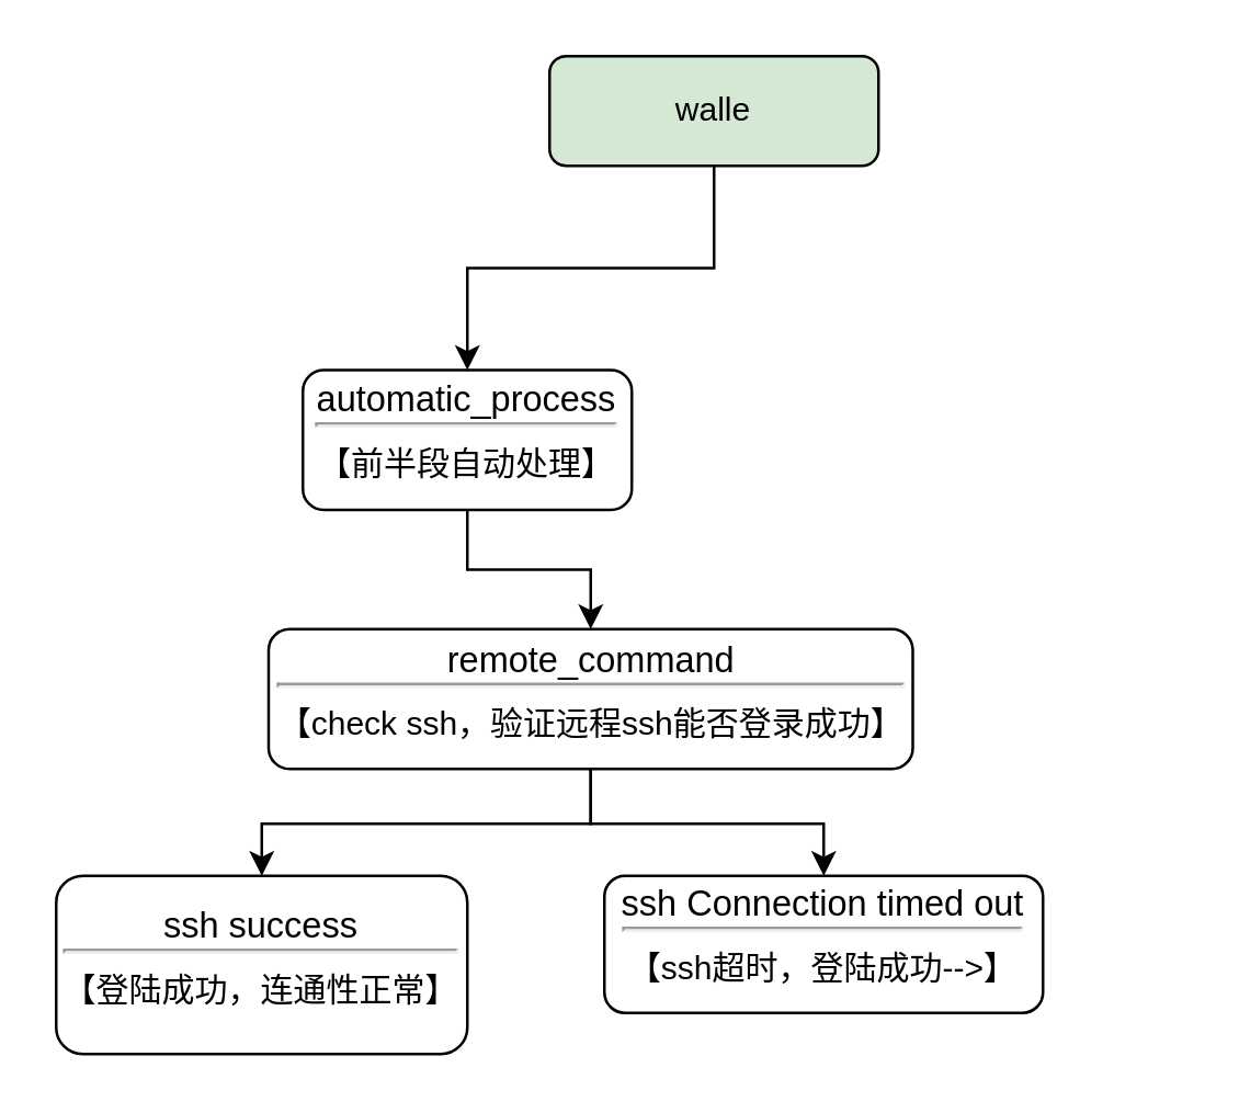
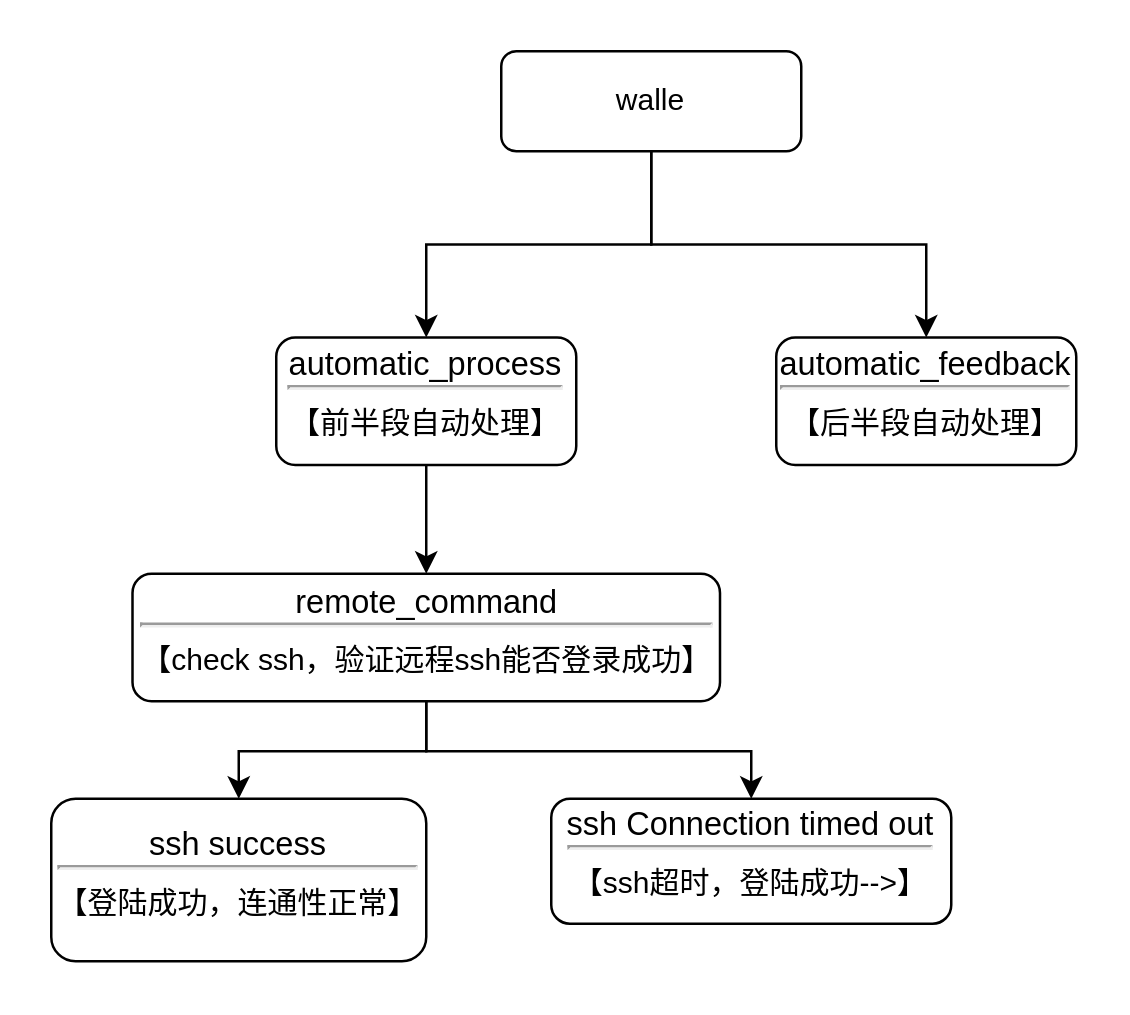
  <mxCell id="0" />
  <mxCell id="1" parent="0" />
  <mxCell id="2" value="" style="edgeStyle=orthogonalEdgeStyle;rounded=0;orthogonalLoop=1;jettySize=auto;html=1;" edge="1" parent="1" source="4" target="6"><mxGeometry relative="1" as="geometry" /></mxCell>
- <mxCell id="4" value="&lt;div&gt;walle&lt;/div&gt;" style="rounded=1;whiteSpace=wrap;html=1;fontSize=12;glass=0;strokeWidth=1;shadow=0;fillColor=#d5e8d4;" parent="1" vertex="1"><mxGeometry x="200" y="20" width="120" height="40" as="geometry" /></mxCell>
+ <mxCell id="3" style="edgeStyle=orthogonalEdgeStyle;rounded=0;orthogonalLoop=1;jettySize=auto;html=1;exitX=0.5;exitY=1;exitDx=0;exitDy=0;fontSize=13;" edge="1" parent="1" source="4" target="7"><mxGeometry relative="1" as="geometry" /></mxCell>
+ <mxCell id="4" value="&lt;div&gt;walle&lt;/div&gt;" style="rounded=1;whiteSpace=wrap;html=1;fontSize=12;glass=0;strokeWidth=1;shadow=0;" parent="1" vertex="1"><mxGeometry x="200" y="20" width="120" height="40" as="geometry" /></mxCell>
  <mxCell id="5" value="" style="edgeStyle=orthogonalEdgeStyle;rounded=0;orthogonalLoop=1;jettySize=auto;html=1;fontSize=13;" edge="1" parent="1" source="6" target="9"><mxGeometry relative="1" as="geometry" /></mxCell>
  <mxCell id="6" value="&lt;p style=&quot;line-height: 0&quot;&gt;&lt;/p&gt;&lt;div style=&quot;font-size: 13px ; line-height: 0.2&quot;&gt;automatic_process&lt;hr&gt;&lt;/div&gt;【前半段自动处理】&lt;p&gt;&lt;/p&gt;" style="rounded=1;whiteSpace=wrap;html=1;fontSize=12;glass=0;strokeWidth=1;shadow=0;" vertex="1" parent="1"><mxGeometry x="110" y="134.5" width="120" height="51" as="geometry" /></mxCell>
+ <mxCell id="7" value="&lt;p style=&quot;line-height: 0&quot;&gt;&lt;/p&gt;&lt;div style=&quot;font-size: 13px ; line-height: 0.2&quot;&gt;automatic_feedback&lt;hr&gt;&lt;/div&gt;【后半段自动处理】&lt;p&gt;&lt;/p&gt;" style="rounded=1;whiteSpace=wrap;html=1;fontSize=12;glass=0;strokeWidth=1;shadow=0;" vertex="1" parent="1"><mxGeometry x="310" y="134.5" width="120" height="51" as="geometry" /></mxCell>
  <mxCell id="8" value="" style="edgeStyle=orthogonalEdgeStyle;rounded=0;orthogonalLoop=1;jettySize=auto;html=1;fontSize=13;entryX=0.5;entryY=0;entryDx=0;entryDy=0;" edge="1" parent="1" source="9" target="11"><mxGeometry relative="1" as="geometry"><mxPoint x="75" y="319" as="targetPoint" /></mxGeometry></mxCell>
- <mxCell id="9" value="&lt;p style=&quot;line-height: 0&quot;&gt;&lt;/p&gt;&lt;div style=&quot;font-size: 13px ; line-height: 0.2&quot;&gt;remote_command&lt;hr&gt;&lt;/div&gt;【check ssh，验证远程ssh能否登录成功】&lt;p&gt;&lt;/p&gt;" style="rounded=1;whiteSpace=wrap;html=1;fontSize=12;glass=0;strokeWidth=1;shadow=0;" vertex="1" parent="1"><mxGeometry x="97.5" y="229" width="235" height="51" as="geometry" /></mxCell>
+ <mxCell id="9" value="&lt;p style=&quot;line-height: 0&quot;&gt;&lt;/p&gt;&lt;div style=&quot;font-size: 13px ; line-height: 0.2&quot;&gt;remote_command&lt;hr&gt;&lt;/div&gt;【check ssh，验证远程ssh能否登录成功】&lt;p&gt;&lt;/p&gt;" style="rounded=1;whiteSpace=wrap;html=1;fontSize=12;glass=0;strokeWidth=1;shadow=0;" vertex="1" parent="1"><mxGeometry x="52.5" y="229" width="235" height="51" as="geometry" /></mxCell>
  <mxCell id="10" value="" style="edgeStyle=orthogonalEdgeStyle;rounded=0;orthogonalLoop=1;jettySize=auto;html=1;fontSize=13;exitX=0.5;exitY=1;exitDx=0;exitDy=0;" edge="1" parent="1" source="9" target="12"><mxGeometry relative="1" as="geometry" /></mxCell>
  <mxCell id="11" value="&lt;p style=&quot;line-height: 0&quot;&gt;&lt;/p&gt;&lt;div style=&quot;font-size: 13px ; line-height: 0.2&quot;&gt;ssh success&lt;br&gt;&lt;hr&gt;&lt;/div&gt;【登陆成功，连通性正常】&lt;p&gt;&lt;/p&gt;" style="rounded=1;whiteSpace=wrap;html=1;fontSize=12;glass=0;strokeWidth=1;shadow=0;" vertex="1" parent="1"><mxGeometry x="20" y="319" width="150" height="65" as="geometry" /></mxCell>
  <mxCell id="12" value="&lt;p style=&quot;line-height: 0&quot;&gt;&lt;/p&gt;&lt;div style=&quot;font-size: 13px ; line-height: 0.2&quot;&gt;ssh Connection timed out&lt;br&gt;&lt;hr&gt;&lt;/div&gt;【ssh超时，登陆成功--&amp;gt;】&lt;p&gt;&lt;/p&gt;" style="rounded=1;whiteSpace=wrap;html=1;fontSize=12;glass=0;strokeWidth=1;shadow=0;" vertex="1" parent="1"><mxGeometry x="220" y="319" width="160" height="50" as="geometry" /></mxCell>
